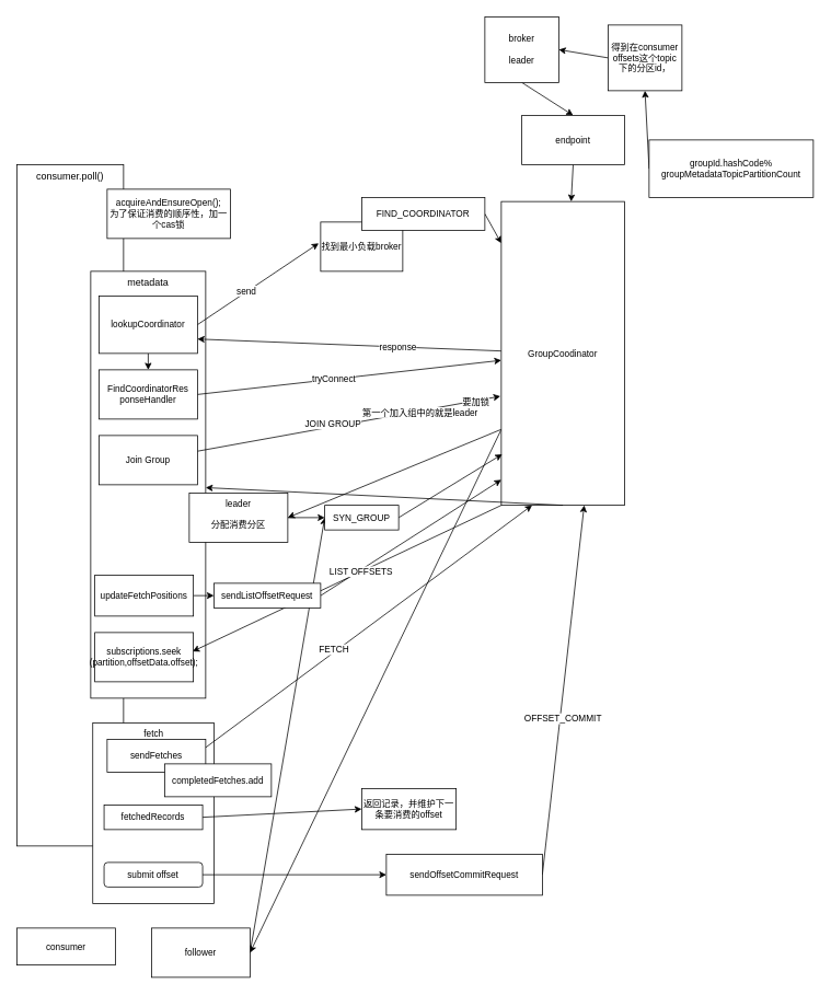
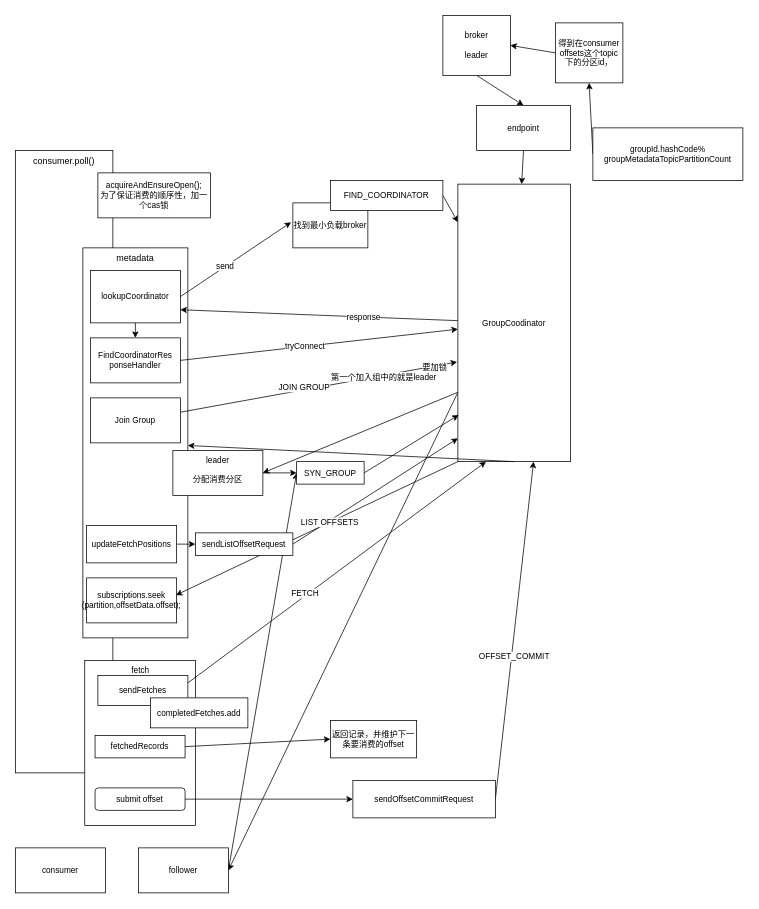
  <mxCell id="0" />
  <mxCell id="1" parent="0" />
  <mxCell id="2" value="consumer.poll()" style="rounded=0;whiteSpace=wrap;html=1;horizontal=1;verticalAlign=top;" parent="1" vertex="1"><mxGeometry x="20" y="200" width="130" height="830" as="geometry" /></mxCell>
  <mxCell id="3" value="metadata&lt;br&gt;&lt;br&gt;&lt;br&gt;" style="rounded=0;whiteSpace=wrap;html=1;verticalAlign=top;" parent="1" vertex="1"><mxGeometry x="110" y="330" width="140" height="520" as="geometry" /></mxCell>
  <mxCell id="4" value="&lt;span style=&quot;font-size: 11px;&quot;&gt;acquireAndEnsureOpen();&lt;br&gt;为了保证消费的顺序性，加一个cas锁&lt;br&gt;&lt;/span&gt;" style="rounded=0;whiteSpace=wrap;html=1;fontFamily=Helvetica;fontSize=11;" parent="1" vertex="1"><mxGeometry x="130" y="230" width="150" height="60" as="geometry" /></mxCell>
  <mxCell id="5" style="rounded=0;orthogonalLoop=1;jettySize=auto;html=1;exitX=1;exitY=0.5;exitDx=0;exitDy=0;fontFamily=Helvetica;fontSize=11;horizontal=1;entryX=-0.024;entryY=0.431;entryDx=0;entryDy=0;entryPerimeter=0;" parent="1" source="8" target="9" edge="1"><mxGeometry relative="1" as="geometry"><mxPoint x="250" y="386.36" as="sourcePoint" /><mxPoint x="420" y="339.996" as="targetPoint" /></mxGeometry></mxCell>
  <mxCell id="6" value="send&amp;nbsp;" style="edgeLabel;html=1;align=center;verticalAlign=middle;resizable=0;points=[];fontSize=11;fontFamily=Helvetica;" parent="5" vertex="1" connectable="0"><mxGeometry x="-0.184" y="1" relative="1" as="geometry"><mxPoint as="offset" /></mxGeometry></mxCell>
  <mxCell id="7" style="edgeStyle=none;rounded=0;orthogonalLoop=1;jettySize=auto;html=1;exitX=0.5;exitY=1;exitDx=0;exitDy=0;entryX=0.5;entryY=0;entryDx=0;entryDy=0;fontFamily=Helvetica;fontSize=11;" parent="1" source="8" target="28" edge="1"><mxGeometry relative="1" as="geometry" /></mxCell>
  <mxCell id="8" value="&lt;span style=&quot;font-size: 11px;&quot;&gt;lookupCoordinator&lt;/span&gt;" style="rounded=0;whiteSpace=wrap;html=1;fontFamily=Helvetica;fontSize=11;" parent="1" vertex="1"><mxGeometry x="120" y="360" width="120" height="70" as="geometry" /></mxCell>
  <mxCell id="9" value="找到最小负载broker" style="rounded=0;whiteSpace=wrap;html=1;fontFamily=Helvetica;fontSize=11;" parent="1" vertex="1"><mxGeometry x="390" y="270" width="100" height="60" as="geometry" /></mxCell>
  <mxCell id="10" style="edgeStyle=none;rounded=0;orthogonalLoop=1;jettySize=auto;html=1;exitX=1;exitY=0.5;exitDx=0;exitDy=0;fontFamily=Helvetica;fontSize=11;" parent="1" source="11" target="19" edge="1"><mxGeometry relative="1" as="geometry" /></mxCell>
  <mxCell id="11" value="FIND_COORDINATOR" style="rounded=0;whiteSpace=wrap;html=1;fontFamily=Helvetica;fontSize=11;" parent="1" vertex="1"><mxGeometry x="440" y="240" width="150" height="40" as="geometry" /></mxCell>
  <mxCell id="12" style="edgeStyle=none;rounded=0;orthogonalLoop=1;jettySize=auto;html=1;exitX=0;exitY=0.5;exitDx=0;exitDy=0;entryX=0.5;entryY=1;entryDx=0;entryDy=0;fontFamily=Helvetica;fontSize=11;" parent="1" source="13" target="21" edge="1"><mxGeometry relative="1" as="geometry" /></mxCell>
  <mxCell id="13" value="groupId.hashCode%&lt;br&gt;groupMetadataTopicPartitionCount" style="rounded=0;whiteSpace=wrap;html=1;fontFamily=Helvetica;fontSize=11;" parent="1" vertex="1"><mxGeometry x="790" y="170" width="200" height="70" as="geometry" /></mxCell>
  <mxCell id="14" style="edgeStyle=none;rounded=0;orthogonalLoop=1;jettySize=auto;html=1;entryX=1;entryY=0.75;entryDx=0;entryDy=0;fontFamily=Helvetica;fontSize=11;" parent="1" source="19" target="8" edge="1"><mxGeometry relative="1" as="geometry" /></mxCell>
  <mxCell id="15" value="response" style="edgeLabel;html=1;align=center;verticalAlign=middle;resizable=0;points=[];fontSize=11;fontFamily=Helvetica;" parent="14" vertex="1" connectable="0"><mxGeometry x="-0.316" relative="1" as="geometry"><mxPoint as="offset" /></mxGeometry></mxCell>
  <mxCell id="16" style="edgeStyle=none;rounded=0;orthogonalLoop=1;jettySize=auto;html=1;exitX=0;exitY=0.75;exitDx=0;exitDy=0;entryX=1;entryY=0.5;entryDx=0;entryDy=0;fontFamily=Helvetica;fontSize=11;" parent="1" source="19" target="35" edge="1"><mxGeometry relative="1" as="geometry" /></mxCell>
  <mxCell id="17" style="edgeStyle=none;rounded=0;orthogonalLoop=1;jettySize=auto;html=1;exitX=0;exitY=0.75;exitDx=0;exitDy=0;entryX=1;entryY=0.5;entryDx=0;entryDy=0;fontFamily=Helvetica;fontSize=11;" parent="1" source="19" target="37" edge="1"><mxGeometry relative="1" as="geometry" /></mxCell>
  <mxCell id="18" style="edgeStyle=none;rounded=0;orthogonalLoop=1;jettySize=auto;html=1;exitX=0;exitY=1;exitDx=0;exitDy=0;entryX=0.992;entryY=0.383;entryDx=0;entryDy=0;entryPerimeter=0;fontFamily=Helvetica;fontSize=11;" parent="1" source="19" target="46" edge="1"><mxGeometry relative="1" as="geometry" /></mxCell>
  <mxCell id="19" value="&lt;span style=&quot;font-size: 11px;&quot;&gt;GroupCoodinator&lt;/span&gt;" style="rounded=0;whiteSpace=wrap;html=1;fontFamily=Helvetica;fontSize=11;" parent="1" vertex="1"><mxGeometry x="610" y="245" width="150" height="370" as="geometry" /></mxCell>
  <mxCell id="20" style="edgeStyle=none;rounded=0;orthogonalLoop=1;jettySize=auto;html=1;exitX=0;exitY=0.5;exitDx=0;exitDy=0;entryX=1;entryY=0.5;entryDx=0;entryDy=0;fontFamily=Helvetica;fontSize=11;" parent="1" source="21" target="23" edge="1"><mxGeometry relative="1" as="geometry" /></mxCell>
  <mxCell id="21" value="得到在consumer offsets这个topic下的分区id，" style="rounded=0;whiteSpace=wrap;html=1;fontFamily=Helvetica;fontSize=11;" parent="1" vertex="1"><mxGeometry x="740" y="30" width="90" height="80" as="geometry" /></mxCell>
  <mxCell id="22" style="edgeStyle=none;rounded=0;orthogonalLoop=1;jettySize=auto;html=1;exitX=0.5;exitY=1;exitDx=0;exitDy=0;entryX=0.5;entryY=0;entryDx=0;entryDy=0;fontFamily=Helvetica;fontSize=11;" parent="1" source="23" target="25" edge="1"><mxGeometry relative="1" as="geometry" /></mxCell>
  <mxCell id="23" value="broker&lt;br&gt;&lt;br&gt;leader" style="rounded=0;whiteSpace=wrap;html=1;fontFamily=Helvetica;fontSize=11;" parent="1" vertex="1"><mxGeometry x="590" y="20" width="90" height="80" as="geometry" /></mxCell>
  <mxCell id="24" style="edgeStyle=none;rounded=0;orthogonalLoop=1;jettySize=auto;html=1;exitX=0.5;exitY=1;exitDx=0;exitDy=0;fontFamily=Helvetica;fontSize=11;" parent="1" source="25" target="19" edge="1"><mxGeometry relative="1" as="geometry" /></mxCell>
  <mxCell id="25" value="endpoint" style="rounded=0;whiteSpace=wrap;html=1;fontFamily=Helvetica;fontSize=11;" parent="1" vertex="1"><mxGeometry x="635" y="140" width="125" height="60" as="geometry" /></mxCell>
  <mxCell id="26" style="edgeStyle=none;rounded=0;orthogonalLoop=1;jettySize=auto;html=1;exitX=1;exitY=0.5;exitDx=0;exitDy=0;fontFamily=Helvetica;fontSize=11;" parent="1" source="28" target="19" edge="1"><mxGeometry relative="1" as="geometry" /></mxCell>
  <mxCell id="27" value="tryConnect" style="edgeLabel;html=1;align=center;verticalAlign=middle;resizable=0;points=[];fontSize=11;fontFamily=Helvetica;" parent="26" vertex="1" connectable="0"><mxGeometry x="-0.105" y="1" relative="1" as="geometry"><mxPoint as="offset" /></mxGeometry></mxCell>
  <mxCell id="28" value="&lt;div&gt;&lt;span style=&quot;font-size: 11px;&quot;&gt;FindCoordinatorRes&lt;/span&gt;&lt;/div&gt;&lt;div&gt;&lt;span style=&quot;font-size: 11px;&quot;&gt;ponseHandler&lt;/span&gt;&lt;/div&gt;" style="rounded=0;whiteSpace=wrap;html=1;fontFamily=Helvetica;fontSize=11;" parent="1" vertex="1"><mxGeometry x="120" y="450" width="120" height="60" as="geometry" /></mxCell>
  <mxCell id="29" style="edgeStyle=none;rounded=0;orthogonalLoop=1;jettySize=auto;html=1;entryX=-0.007;entryY=0.641;entryDx=0;entryDy=0;fontFamily=Helvetica;fontSize=11;entryPerimeter=0;" parent="1" source="33" target="19" edge="1"><mxGeometry relative="1" as="geometry" /></mxCell>
  <mxCell id="30" value="JOIN GROUP" style="edgeLabel;html=1;align=center;verticalAlign=middle;resizable=0;points=[];fontSize=11;fontFamily=Helvetica;" parent="29" vertex="1" connectable="0"><mxGeometry x="-0.104" y="4" relative="1" as="geometry"><mxPoint as="offset" /></mxGeometry></mxCell>
  <mxCell id="31" value="第一个加入组中的就是leader" style="edgeLabel;html=1;align=center;verticalAlign=middle;resizable=0;points=[];fontSize=11;fontFamily=Helvetica;" parent="29" vertex="1" connectable="0"><mxGeometry x="0.468" y="-2" relative="1" as="geometry"><mxPoint as="offset" /></mxGeometry></mxCell>
  <mxCell id="32" value="要加锁" style="edgeLabel;html=1;align=center;verticalAlign=middle;resizable=0;points=[];fontSize=11;fontFamily=Helvetica;" parent="29" vertex="1" connectable="0"><mxGeometry x="0.834" y="-1" relative="1" as="geometry"><mxPoint as="offset" /></mxGeometry></mxCell>
  <mxCell id="33" value="&lt;div&gt;Join Group&lt;/div&gt;" style="rounded=0;whiteSpace=wrap;html=1;fontFamily=Helvetica;fontSize=11;" parent="1" vertex="1"><mxGeometry x="120" y="530" width="120" height="60" as="geometry" /></mxCell>
  <mxCell id="34" style="edgeStyle=none;rounded=0;orthogonalLoop=1;jettySize=auto;html=1;exitX=1;exitY=0.5;exitDx=0;exitDy=0;entryX=0;entryY=0.5;entryDx=0;entryDy=0;fontFamily=Helvetica;fontSize=11;" parent="1" source="35" target="40" edge="1"><mxGeometry relative="1" as="geometry" /></mxCell>
  <mxCell id="35" value="leader&lt;br&gt;&lt;br&gt;分配消费分区" style="rounded=0;whiteSpace=wrap;html=1;fontFamily=Helvetica;fontSize=11;verticalAlign=top;" parent="1" vertex="1"><mxGeometry x="230" y="600" width="120" height="60" as="geometry" /></mxCell>
  <mxCell id="36" style="edgeStyle=none;rounded=0;orthogonalLoop=1;jettySize=auto;html=1;exitX=1;exitY=0.5;exitDx=0;exitDy=0;entryX=0;entryY=0.5;entryDx=0;entryDy=0;fontFamily=Helvetica;fontSize=11;" parent="1" source="37" target="40" edge="1"><mxGeometry relative="1" as="geometry" /></mxCell>
  <mxCell id="37" value="follower" style="rounded=0;whiteSpace=wrap;html=1;fontFamily=Helvetica;fontSize=11;" parent="1" vertex="1"><mxGeometry x="184" y="1130" width="120" height="60" as="geometry" /></mxCell>
- <mxCell id="38" value="consumer" style="rounded=0;whiteSpace=wrap;html=1;fontFamily=Helvetica;fontSize=11;" parent="1" vertex="1"><mxGeometry x="20" y="1130" width="120" height="45" as="geometry" /></mxCell>
+ <mxCell id="38" value="consumer" style="rounded=0;whiteSpace=wrap;html=1;fontFamily=Helvetica;fontSize=11;" parent="1" vertex="1"><mxGeometry x="20" y="1130" width="120" height="60" as="geometry" /></mxCell>
  <mxCell id="39" style="edgeStyle=none;rounded=0;orthogonalLoop=1;jettySize=auto;html=1;exitX=1;exitY=0.5;exitDx=0;exitDy=0;entryX=0.007;entryY=0.832;entryDx=0;entryDy=0;entryPerimeter=0;fontFamily=Helvetica;fontSize=11;" parent="1" source="40" target="19" edge="1"><mxGeometry relative="1" as="geometry" /></mxCell>
  <mxCell id="40" value="SYN_GROUP" style="rounded=0;whiteSpace=wrap;html=1;fontFamily=Helvetica;fontSize=11;" parent="1" vertex="1"><mxGeometry x="395" y="615" width="90" height="30" as="geometry" /></mxCell>
  <mxCell id="41" style="edgeStyle=none;rounded=0;orthogonalLoop=1;jettySize=auto;html=1;exitX=1;exitY=0.5;exitDx=0;exitDy=0;fontFamily=Helvetica;fontSize=11;" parent="1" source="42" target="45" edge="1"><mxGeometry relative="1" as="geometry" /></mxCell>
  <mxCell id="42" value="updateFetchPositions" style="rounded=0;whiteSpace=wrap;html=1;fontFamily=Helvetica;fontSize=11;" parent="1" vertex="1"><mxGeometry x="115" y="700" width="120" height="50" as="geometry" /></mxCell>
  <mxCell id="43" style="edgeStyle=none;rounded=0;orthogonalLoop=1;jettySize=auto;html=1;exitX=1;exitY=0.5;exitDx=0;exitDy=0;entryX=0;entryY=0.916;entryDx=0;entryDy=0;entryPerimeter=0;fontFamily=Helvetica;fontSize=11;" parent="1" source="45" target="19" edge="1"><mxGeometry relative="1" as="geometry" /></mxCell>
  <mxCell id="44" value="LIST OFFSETS" style="edgeLabel;html=1;align=center;verticalAlign=middle;resizable=0;points=[];fontSize=11;fontFamily=Helvetica;" parent="43" vertex="1" connectable="0"><mxGeometry x="-0.574" y="-2" relative="1" as="geometry"><mxPoint y="-1" as="offset" /></mxGeometry></mxCell>
  <mxCell id="45" value="sendListOffsetRequest" style="rounded=0;whiteSpace=wrap;html=1;fontFamily=Helvetica;fontSize=11;" parent="1" vertex="1"><mxGeometry x="260" y="710" width="130" height="30" as="geometry" /></mxCell>
  <mxCell id="46" value="subscriptions.seek&lt;br&gt;(partition,offsetData.offset);" style="rounded=0;whiteSpace=wrap;html=1;fontFamily=Helvetica;fontSize=11;" parent="1" vertex="1"><mxGeometry x="115" y="770" width="120" height="60" as="geometry" /></mxCell>
  <mxCell id="47" value="fetch" style="rounded=0;whiteSpace=wrap;html=1;fontFamily=Helvetica;fontSize=11;verticalAlign=top;" parent="1" vertex="1"><mxGeometry x="112.5" y="880" width="147.5" height="220" as="geometry" /></mxCell>
  <mxCell id="48" value="sendFetches" style="rounded=0;whiteSpace=wrap;html=1;fontFamily=Helvetica;fontSize=11;" parent="1" vertex="1"><mxGeometry x="130" y="900" width="120" height="40" as="geometry" /></mxCell>
  <mxCell id="49" value="completedFetches.add" style="rounded=0;whiteSpace=wrap;html=1;fontFamily=Helvetica;fontSize=11;" parent="1" vertex="1"><mxGeometry x="200" y="930" width="130" height="40" as="geometry" /></mxCell>
  <mxCell id="50" style="edgeStyle=none;rounded=0;orthogonalLoop=1;jettySize=auto;html=1;exitX=0.5;exitY=1;exitDx=0;exitDy=0;fontFamily=Helvetica;fontSize=11;" parent="1" source="19" target="3" edge="1"><mxGeometry relative="1" as="geometry" /></mxCell>
  <mxCell id="51" style="edgeStyle=none;rounded=0;orthogonalLoop=1;jettySize=auto;html=1;entryX=0.25;entryY=1;entryDx=0;entryDy=0;fontFamily=Helvetica;fontSize=11;exitX=1;exitY=0.25;exitDx=0;exitDy=0;" parent="1" source="48" target="19" edge="1"><mxGeometry relative="1" as="geometry"><mxPoint x="250" y="920" as="sourcePoint" /></mxGeometry></mxCell>
  <mxCell id="52" value="FETCH" style="edgeLabel;html=1;align=center;verticalAlign=middle;resizable=0;points=[];fontSize=11;fontFamily=Helvetica;" parent="51" vertex="1" connectable="0"><mxGeometry x="-0.209" y="3" relative="1" as="geometry"><mxPoint as="offset" /></mxGeometry></mxCell>
  <mxCell id="53" style="edgeStyle=none;rounded=0;orthogonalLoop=1;jettySize=auto;html=1;exitX=1;exitY=0.5;exitDx=0;exitDy=0;entryX=0;entryY=0.5;entryDx=0;entryDy=0;fontFamily=Helvetica;fontSize=11;" parent="1" source="54" target="55" edge="1"><mxGeometry relative="1" as="geometry" /></mxCell>
  <mxCell id="54" value="fetchedRecords" style="rounded=0;whiteSpace=wrap;html=1;fontFamily=Helvetica;fontSize=11;" parent="1" vertex="1"><mxGeometry x="126.25" y="980" width="120" height="30" as="geometry" /></mxCell>
  <mxCell id="55" value="返回记录，并维护下一条要消费的offset" style="rounded=0;whiteSpace=wrap;html=1;fontFamily=Helvetica;fontSize=11;" parent="1" vertex="1"><mxGeometry x="440" y="960" width="115" height="50" as="geometry" /></mxCell>
  <mxCell id="56" style="edgeStyle=none;rounded=0;orthogonalLoop=1;jettySize=auto;html=1;exitX=1;exitY=0.5;exitDx=0;exitDy=0;fontFamily=Helvetica;fontSize=11;" parent="1" source="57" target="60" edge="1"><mxGeometry relative="1" as="geometry" /></mxCell>
  <mxCell id="57" value="submit offset" style="whiteSpace=wrap;html=1;fontFamily=Helvetica;fontSize=11;rounded=1;" parent="1" vertex="1"><mxGeometry x="126.25" y="1050" width="120" height="30" as="geometry" /></mxCell>
  <mxCell id="58" style="edgeStyle=none;rounded=0;orthogonalLoop=1;jettySize=auto;html=1;exitX=1;exitY=0.5;exitDx=0;exitDy=0;entryX=0.673;entryY=1;entryDx=0;entryDy=0;entryPerimeter=0;fontFamily=Helvetica;fontSize=11;" parent="1" source="60" target="19" edge="1"><mxGeometry relative="1" as="geometry" /></mxCell>
  <mxCell id="59" value="OFFSET_COMMIT" style="edgeLabel;html=1;align=center;verticalAlign=middle;resizable=0;points=[];fontSize=11;fontFamily=Helvetica;" parent="58" vertex="1" connectable="0"><mxGeometry x="-0.154" y="-3" relative="1" as="geometry"><mxPoint as="offset" /></mxGeometry></mxCell>
  <mxCell id="60" value="sendOffsetCommitRequest" style="rounded=0;whiteSpace=wrap;html=1;fontFamily=Helvetica;fontSize=11;" parent="1" vertex="1"><mxGeometry x="470" y="1040" width="190" height="50" as="geometry" /></mxCell>
